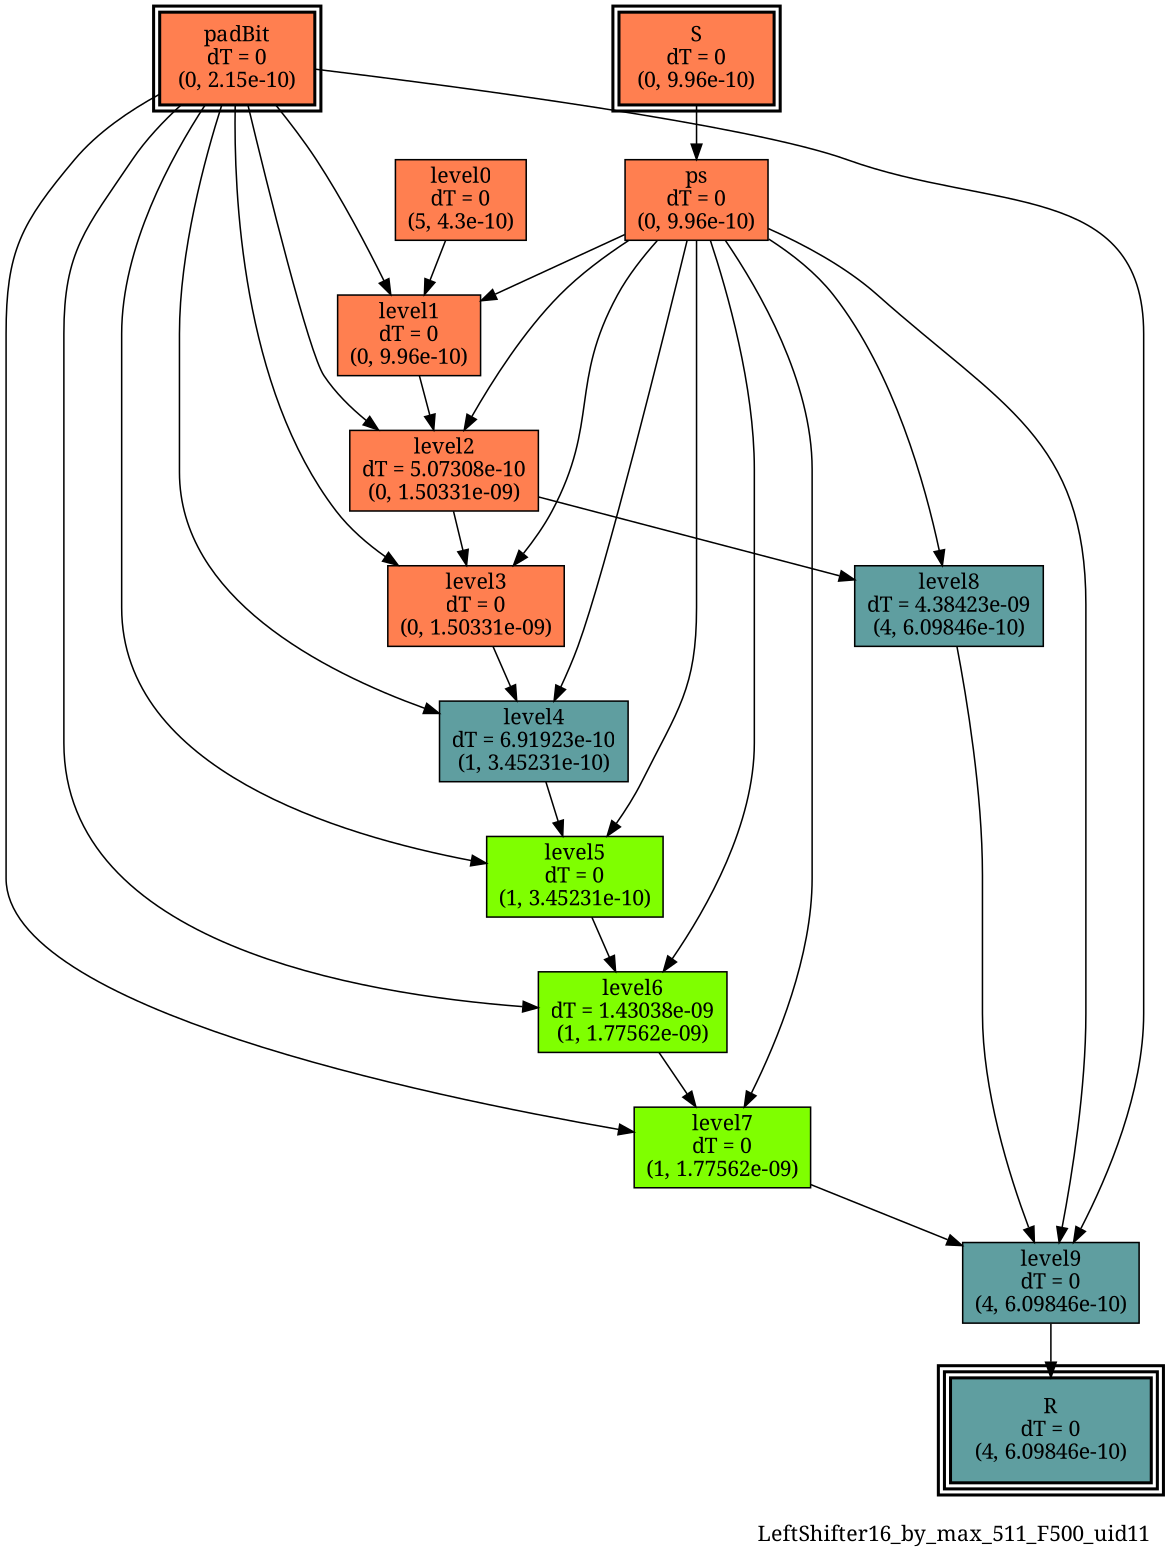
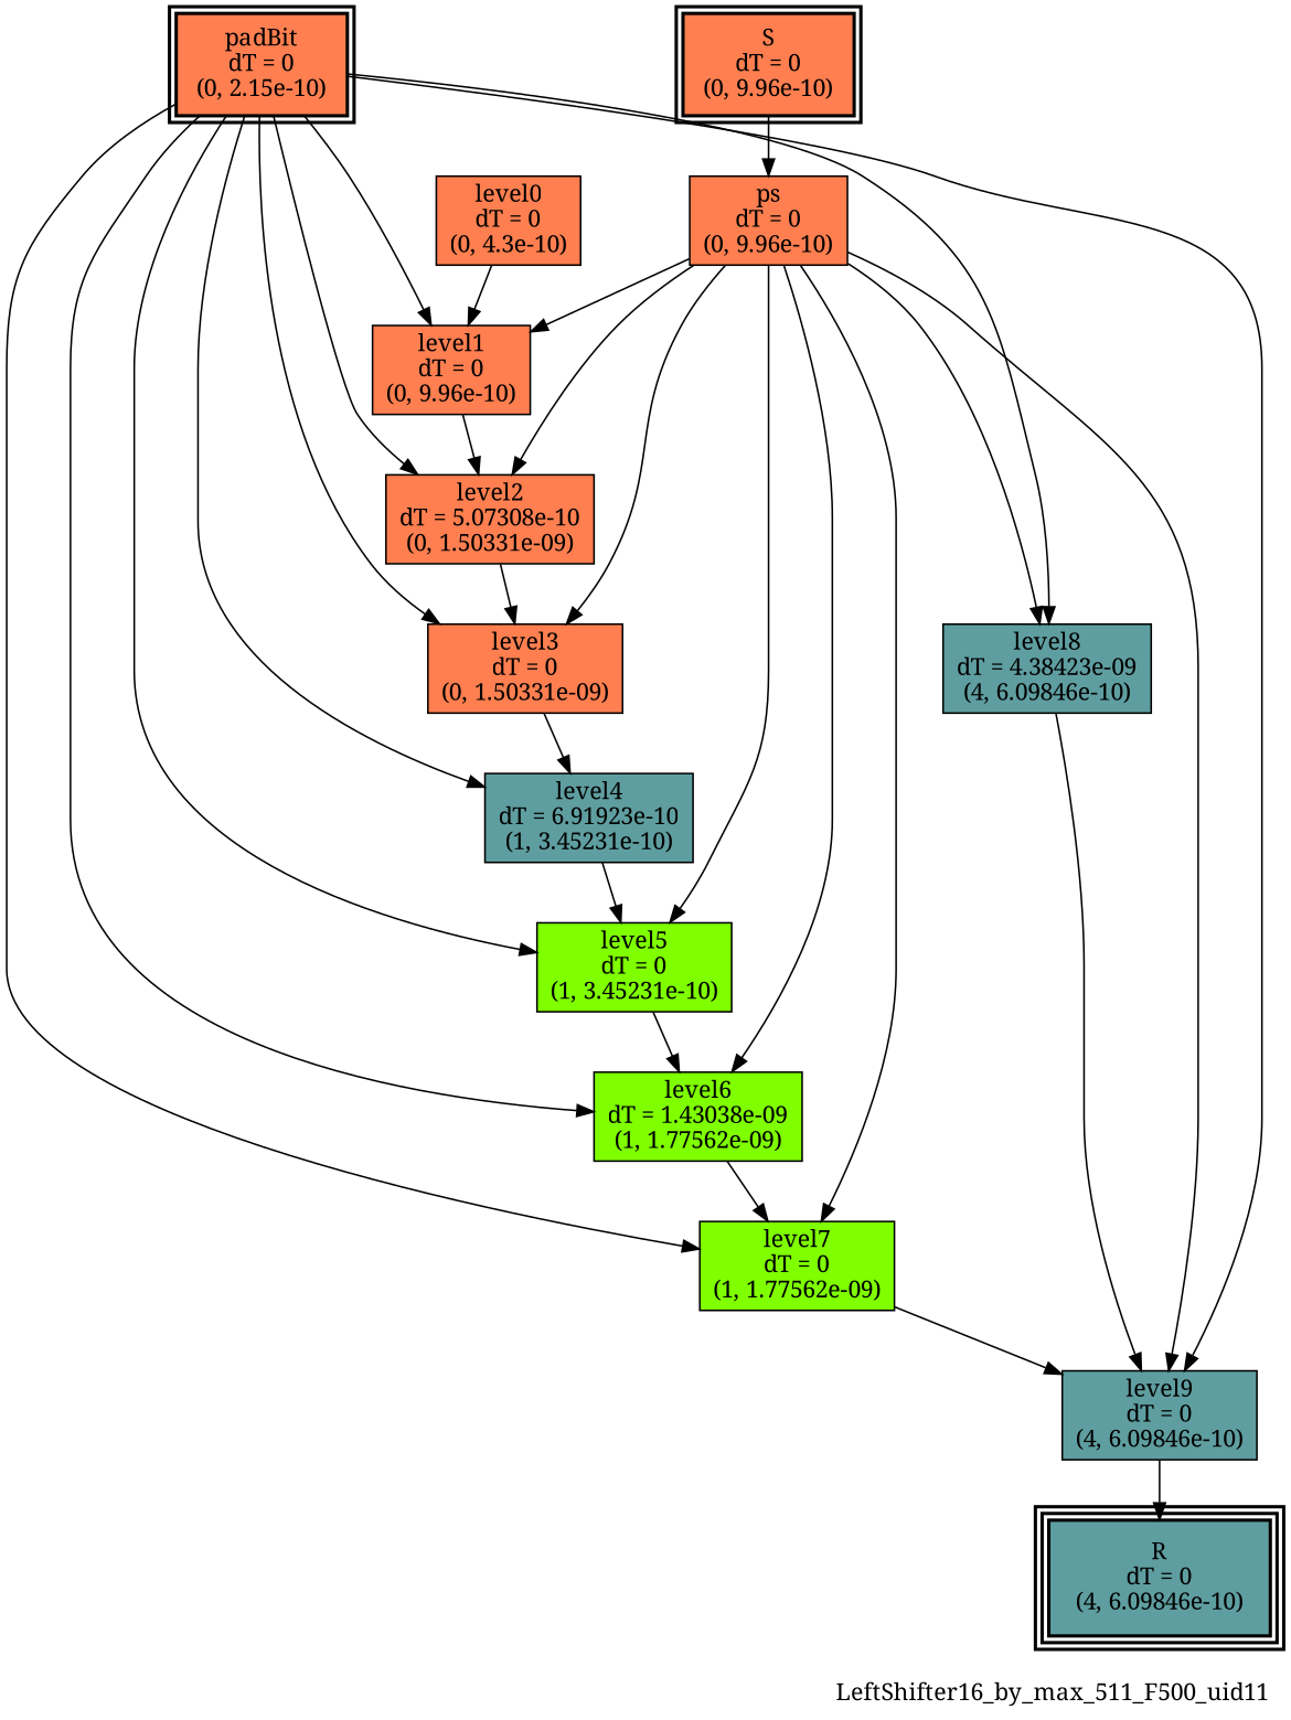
  digraph {
    fontname="Noto Serif"
    label=LeftShifter16_by_max_511_F500_uid11
    labeljust=right
    labelloc=bottom
    nodesep=0.25
    ranksep=0.5
    node [color=black fillcolor=coral fontname="Noto Serif" peripheries=1 shape=box style=filled]
    edge [arrowhead=normal arrowsize=1.0 arrowtail=normal color=black dir=forward fontname="Noto Serif"]
    n1 [label="S\ndT = 0\n(0, 9.96e-10)" peripheries=2 style="bold, filled"]
    n2 [label="padBit\ndT = 0\n(0, 2.15e-10)" peripheries=2 style="bold, filled"]
    n3 [fillcolor=cadetblue label="R\ndT = 0\n(4, 6.09846e-10)" peripheries=3 style="bold, filled"]
    n4 [label="ps\ndT = 0\n(0, 9.96e-10)"]
    n5 [label="level1\ndT = 0\n(0, 9.96e-10)"]
    n6 [label="level2\ndT = 5.07308e-10\n(0, 1.50331e-09)"]
    n7 [label="level3\ndT = 0\n(0, 1.50331e-09)"]
    n8 [fillcolor=cadetblue label="level4\ndT = 6.91923e-10\n(1, 3.45231e-10)"]
    n9 [fillcolor=chartreuse label="level5\ndT = 0\n(1, 3.45231e-10)"]
    n10 [fillcolor=chartreuse label="level6\ndT = 1.43038e-09\n(1, 1.77562e-09)"]
    n11 [fillcolor=chartreuse label="level7\ndT = 0\n(1, 1.77562e-09)"]
    n12 [fillcolor=cadetblue label="level8\ndT = 4.38423e-09\n(4, 6.09846e-10)"]
    n13 [fillcolor=cadetblue label="level9\ndT = 0\n(4, 6.09846e-10)"]
-   n14 [label="level0\ndT = 0\n(5, 4.3e-10)"]
+   n14 [label="level0\ndT = 0\n(0, 4.3e-10)"]
    subgraph sub_1 {
      rank=same
      n1
      n2
    }
    subgraph sub_2 {
      rank=same
      n3
    }
    n1 -> n4
    n2 -> n5
    n2 -> n6
    n2 -> n7
    n2 -> n8
    n2 -> n9
    n2 -> n10
    n2 -> n11
-   n6 -> n12
+   n2 -> n12
    n2 -> n13
    n4 -> n5
    n4 -> n6
    n4 -> n7
-   n4 -> n8
    n4 -> n9
    n4 -> n10
    n4 -> n11
    n4 -> n12
    n4 -> n13
    n5 -> n6
    n6 -> n7
    n7 -> n8
    n8 -> n9
    n9 -> n10
    n10 -> n11
    n11 -> n13
    n12 -> n13
    n13 -> n3
    n14 -> n5
  }
